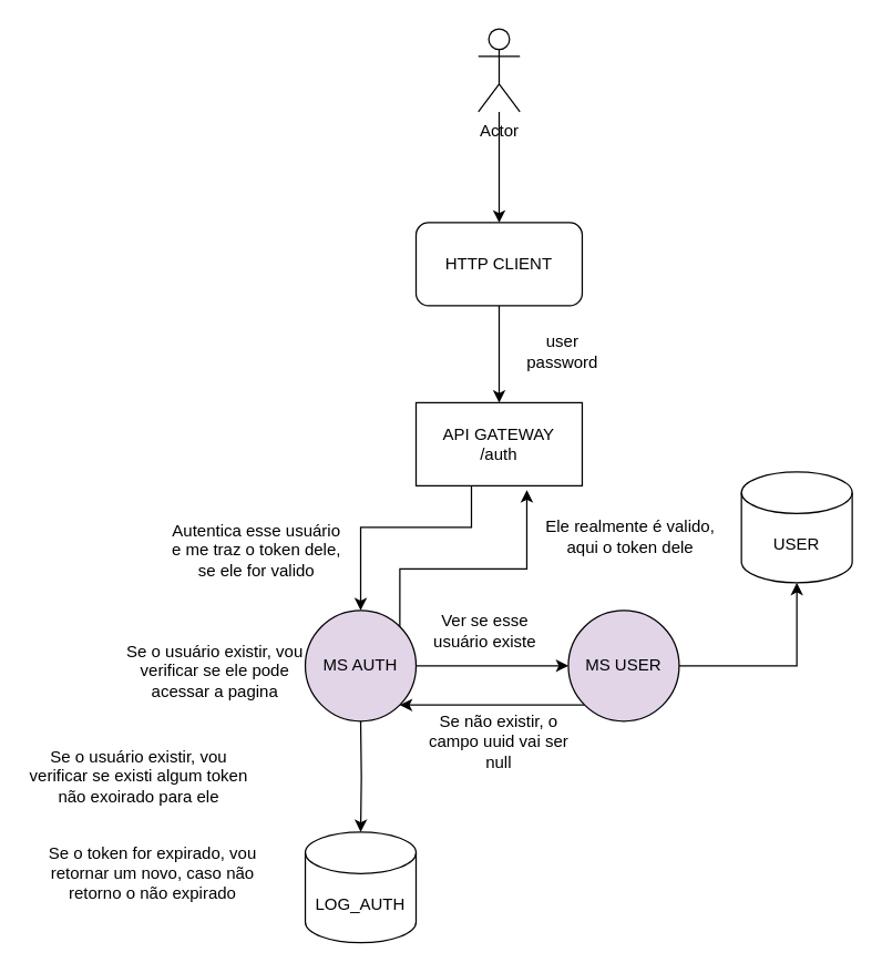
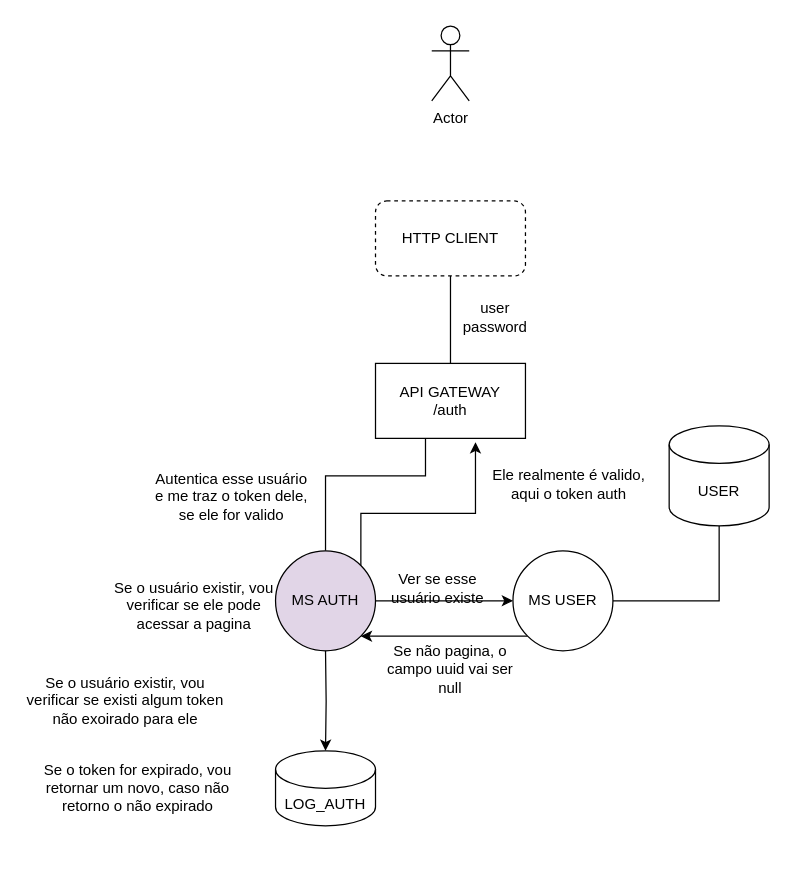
  <mxCell id="0" />
  <mxCell id="1" parent="0" />
- <mxCell id="2" style="edgeStyle=orthogonalEdgeStyle;rounded=0;orthogonalLoop=1;jettySize=auto;html=1;entryX=0.5;entryY=0;entryDx=0;entryDy=0;" edge="1" parent="1" source="3" target="5"><mxGeometry relative="1" as="geometry" /></mxCell>
- <mxCell id="3" value="HTTP CLIENT" style="rounded=1;whiteSpace=wrap;html=1;" vertex="1" parent="1"><mxGeometry x="300" y="160" width="120" height="60" as="geometry" /></mxCell>
- <mxCell id="4" style="edgeStyle=orthogonalEdgeStyle;rounded=0;orthogonalLoop=1;jettySize=auto;html=1;entryX=0.5;entryY=0;entryDx=0;entryDy=0;" edge="1" parent="1" source="5" target="8"><mxGeometry relative="1" as="geometry"><mxPoint x="260" y="430" as="targetPoint" /><Array as="points"><mxPoint x="340" y="380" /><mxPoint x="260" y="380" /></Array></mxGeometry></mxCell>
+ <mxCell id="2" style="edgeStyle=orthogonalEdgeStyle;rounded=0;orthogonalLoop=1;jettySize=auto;html=1;entryX=0.5;entryY=0;entryDx=0;entryDy=0;endArrow=none;" edge="1" parent="1" source="3" target="5"><mxGeometry relative="1" as="geometry" /></mxCell>
+ <mxCell id="3" value="HTTP CLIENT" style="rounded=1;whiteSpace=wrap;html=1;dashed=1;" vertex="1" parent="1"><mxGeometry x="300" y="160" width="120" height="60" as="geometry" /></mxCell>
+ <mxCell id="4" style="edgeStyle=orthogonalEdgeStyle;rounded=0;orthogonalLoop=1;jettySize=auto;html=1;entryX=0.5;entryY=0;entryDx=0;entryDy=0;endArrow=none;" edge="1" parent="1" source="5" target="8"><mxGeometry relative="1" as="geometry"><mxPoint x="260" y="430" as="targetPoint" /><Array as="points"><mxPoint x="340" y="380" /><mxPoint x="260" y="380" /></Array></mxGeometry></mxCell>
  <mxCell id="5" value="API GATEWAY&lt;br&gt;/auth" style="rounded=0;whiteSpace=wrap;html=1;" vertex="1" parent="1"><mxGeometry x="300" y="290" width="120" height="60" as="geometry" /></mxCell>
  <mxCell id="6" style="edgeStyle=orthogonalEdgeStyle;rounded=0;orthogonalLoop=1;jettySize=auto;html=1;exitX=1;exitY=0.5;exitDx=0;exitDy=0;entryX=0;entryY=0.5;entryDx=0;entryDy=0;" edge="1" parent="1" source="8" target="11"><mxGeometry relative="1" as="geometry" /></mxCell>
  <mxCell id="7" style="edgeStyle=orthogonalEdgeStyle;rounded=0;orthogonalLoop=1;jettySize=auto;html=1;exitX=1;exitY=0;exitDx=0;exitDy=0;" edge="1" parent="1" source="8"><mxGeometry relative="1" as="geometry"><mxPoint x="380" y="353" as="targetPoint" /><Array as="points"><mxPoint x="288" y="410" /><mxPoint x="380" y="410" /><mxPoint x="380" y="353" /></Array></mxGeometry></mxCell>
  <mxCell id="8" value="MS AUTH" style="ellipse;whiteSpace=wrap;html=1;aspect=fixed;fillColor=#e1d5e7;" vertex="1" parent="1"><mxGeometry x="220" y="440" width="80" height="80" as="geometry" /></mxCell>
- <mxCell id="9" style="edgeStyle=orthogonalEdgeStyle;rounded=0;orthogonalLoop=1;jettySize=auto;html=1;exitX=1;exitY=0.5;exitDx=0;exitDy=0;" edge="1" parent="1" source="11" target="12"><mxGeometry relative="1" as="geometry" /></mxCell>
+ <mxCell id="9" style="edgeStyle=orthogonalEdgeStyle;rounded=0;orthogonalLoop=1;jettySize=auto;html=1;exitX=1;exitY=0.5;exitDx=0;exitDy=0;endArrow=none;" edge="1" parent="1" source="11" target="12"><mxGeometry relative="1" as="geometry" /></mxCell>
  <mxCell id="10" style="edgeStyle=orthogonalEdgeStyle;rounded=0;orthogonalLoop=1;jettySize=auto;html=1;exitX=0;exitY=1;exitDx=0;exitDy=0;entryX=1;entryY=1;entryDx=0;entryDy=0;" edge="1" parent="1" source="11" target="8"><mxGeometry relative="1" as="geometry" /></mxCell>
- <mxCell id="11" value="MS USER" style="ellipse;whiteSpace=wrap;html=1;aspect=fixed;fillColor=#e1d5e7;" vertex="1" parent="1"><mxGeometry x="410" y="440" width="80" height="80" as="geometry" /></mxCell>
+ <mxCell id="11" value="MS USER" style="ellipse;whiteSpace=wrap;html=1;aspect=fixed;" vertex="1" parent="1"><mxGeometry x="410" y="440" width="80" height="80" as="geometry" /></mxCell>
  <mxCell id="12" value="USER" style="shape=cylinder3;whiteSpace=wrap;html=1;boundedLbl=1;backgroundOutline=1;size=15;" vertex="1" parent="1"><mxGeometry x="535" y="340" width="80" height="80" as="geometry" /></mxCell>
- <mxCell id="13" value="LOG_AUTH" style="shape=cylinder3;whiteSpace=wrap;html=1;boundedLbl=1;backgroundOutline=1;size=15;" vertex="1" parent="1"><mxGeometry x="220" y="600" width="80" height="80" as="geometry" /></mxCell>
- <mxCell id="14" style="edgeStyle=orthogonalEdgeStyle;rounded=0;orthogonalLoop=1;jettySize=auto;html=1;entryX=0.5;entryY=0;entryDx=0;entryDy=0;" edge="1" parent="1" source="15" target="3"><mxGeometry relative="1" as="geometry" /></mxCell>
+ <mxCell id="13" value="LOG_AUTH" style="shape=cylinder3;whiteSpace=wrap;html=1;boundedLbl=1;backgroundOutline=1;size=15;" vertex="1" parent="1"><mxGeometry x="220" y="600" width="80" height="60" as="geometry" /></mxCell>
  <mxCell id="15" value="Actor" style="shape=umlActor;verticalLabelPosition=bottom;verticalAlign=top;html=1;outlineConnect=0;" vertex="1" parent="1"><mxGeometry x="345" y="20" width="30" height="60" as="geometry" /></mxCell>
  <mxCell id="16" value="Autentica esse usuário e me traz o token dele, se ele for valido" style="text;html=1;strokeColor=none;fillColor=none;align=center;verticalAlign=middle;whiteSpace=wrap;rounded=0;" vertex="1" parent="1"><mxGeometry x="120" y="370" width="130" height="53" as="geometry" /></mxCell>
- <mxCell id="17" value="Ver se esse usuário existe" style="text;html=1;strokeColor=none;fillColor=none;align=center;verticalAlign=middle;whiteSpace=wrap;rounded=0;" vertex="1" parent="1"><mxGeometry x="310" y="440" width="80" height="30" as="geometry" /></mxCell>
+ <mxCell id="17" value="Ver se esse usuário existe" style="text;html=1;strokeColor=none;fillColor=none;align=center;verticalAlign=middle;whiteSpace=wrap;rounded=0;" vertex="1" parent="1"><mxGeometry x="310" y="455" width="80" height="30" as="geometry" /></mxCell>
  <mxCell id="18" style="edgeStyle=orthogonalEdgeStyle;rounded=0;orthogonalLoop=1;jettySize=auto;html=1;" edge="1" parent="1" target="13"><mxGeometry relative="1" as="geometry"><mxPoint x="260" y="520" as="sourcePoint" /></mxGeometry></mxCell>
- <mxCell id="19" value="Se não existir, o campo uuid vai ser null" style="text;html=1;strokeColor=none;fillColor=none;align=center;verticalAlign=middle;whiteSpace=wrap;rounded=0;" vertex="1" parent="1"><mxGeometry x="300" y="510" width="120" height="50" as="geometry" /></mxCell>
+ <mxCell id="19" value="Se não pagina, o campo uuid vai ser null" style="text;html=1;strokeColor=none;fillColor=none;align=center;verticalAlign=middle;whiteSpace=wrap;rounded=0;" vertex="1" parent="1"><mxGeometry x="300" y="510" width="120" height="50" as="geometry" /></mxCell>
  <mxCell id="20" value="Se o usuário existir, vou verificar se ele pode acessar a pagina" style="text;html=1;strokeColor=none;fillColor=none;align=center;verticalAlign=middle;whiteSpace=wrap;rounded=0;" vertex="1" parent="1"><mxGeometry y="457" width="130" height="53" as="geometry" x="90" /></mxCell>
- <mxCell id="21" value="Ele realmente é valido, aqui o token dele" style="text;html=1;strokeColor=none;fillColor=none;align=center;verticalAlign=middle;whiteSpace=wrap;rounded=0;" vertex="1" parent="1"><mxGeometry x="390" y="360" width="130" height="53" as="geometry" /></mxCell>
+ <mxCell id="21" value="Ele realmente é valido, aqui o token auth" style="text;html=1;strokeColor=none;fillColor=none;align=center;verticalAlign=middle;whiteSpace=wrap;rounded=0;" vertex="1" parent="1"><mxGeometry x="390" y="360" width="130" height="53" as="geometry" /></mxCell>
  <mxCell id="22" value="Se o usuário existir, vou verificar se existi algum token não exoirado para ele" style="text;html=1;strokeColor=none;fillColor=none;align=center;verticalAlign=middle;whiteSpace=wrap;rounded=0;" vertex="1" parent="1"><mxGeometry x="20" y="530" width="160" height="60" as="geometry" /></mxCell>
  <mxCell id="23" value="Se o token for expirado, vou retornar um novo, caso não retorno o não expirado" style="text;html=1;strokeColor=none;fillColor=none;align=center;verticalAlign=middle;whiteSpace=wrap;rounded=0;" vertex="1" parent="1"><mxGeometry x="30" y="600" width="160" height="60" as="geometry" /></mxCell>
- <mxCell id="24" value="user&lt;br&gt;password" style="text;html=1;strokeColor=none;fillColor=none;align=center;verticalAlign=middle;whiteSpace=wrap;rounded=0;" vertex="1" parent="1"><mxGeometry x="371" y="233" width="70" height="40" as="geometry" /></mxCell>
+ <mxCell id="24" value="user&lt;br&gt;password" style="text;html=1;strokeColor=none;fillColor=none;align=center;verticalAlign=middle;whiteSpace=wrap;rounded=0;" vertex="1" parent="1"><mxGeometry x="361" y="233" width="70" height="40" as="geometry" /></mxCell>
